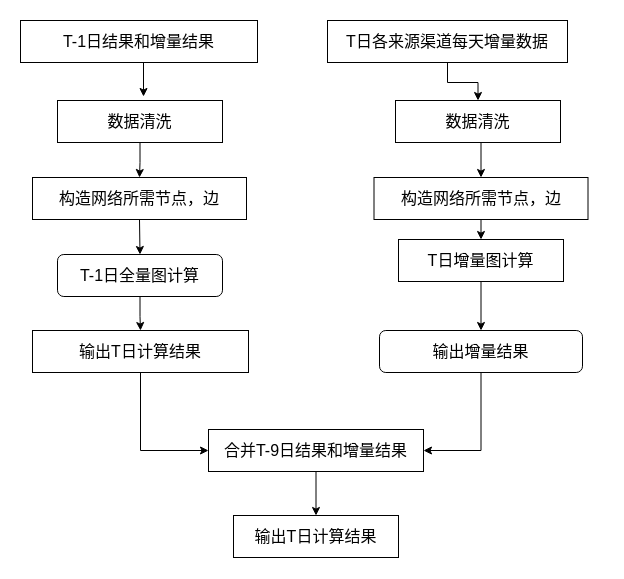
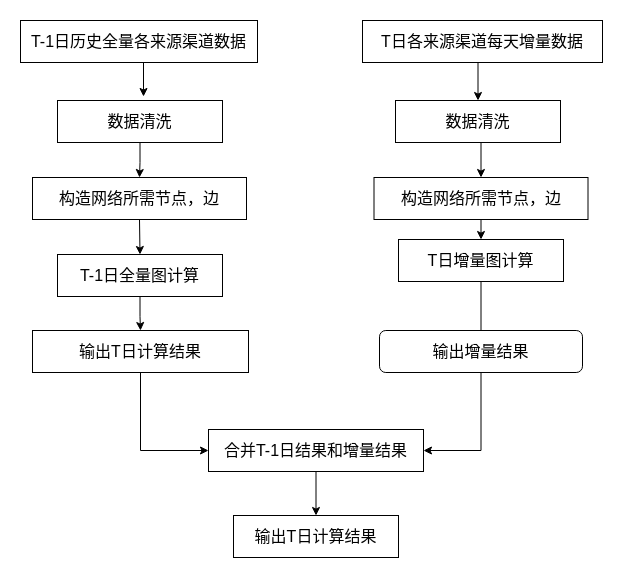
  <mxCell id="0" />
  <mxCell id="1" parent="0" />
  <mxCell id="2" style="edgeStyle=orthogonalEdgeStyle;rounded=0;orthogonalLoop=1;jettySize=auto;html=1;exitX=0.5;exitY=1;exitDx=0;exitDy=0;entryX=0.5;entryY=0;entryDx=0;entryDy=0;fontSize=16;" edge="1" parent="1" source="3" target="18"><mxGeometry relative="1" as="geometry" /></mxCell>
  <mxCell id="3" value="&lt;font style=&quot;font-size: 16px;&quot;&gt;构造网络所需节点，边&lt;/font&gt;" style="rounded=0;whiteSpace=wrap;html=1;" vertex="1" parent="1"><mxGeometry x="32" y="177" width="214" height="42" as="geometry" /></mxCell>
  <mxCell id="4" style="edgeStyle=orthogonalEdgeStyle;rounded=0;orthogonalLoop=1;jettySize=auto;html=1;exitX=0.5;exitY=1;exitDx=0;exitDy=0;entryX=0.5;entryY=0;entryDx=0;entryDy=0;fontSize=16;" edge="1" parent="1" source="5" target="10"><mxGeometry relative="1" as="geometry" /></mxCell>
- <mxCell id="5" value="&lt;font style=&quot;font-size: 16px;&quot;&gt;合并T-9日结果和增量结果&lt;/font&gt;" style="rounded=0;whiteSpace=wrap;html=1;" vertex="1" parent="1"><mxGeometry x="208" y="429" width="215" height="42" as="geometry" /></mxCell>
+ <mxCell id="5" value="&lt;font style=&quot;font-size: 16px;&quot;&gt;合并T-1日结果和增量结果&lt;/font&gt;" style="rounded=0;whiteSpace=wrap;html=1;" vertex="1" parent="1"><mxGeometry x="208" y="429" width="215" height="42" as="geometry" /></mxCell>
  <mxCell id="6" style="edgeStyle=orthogonalEdgeStyle;rounded=0;orthogonalLoop=1;jettySize=auto;html=1;exitX=0.5;exitY=1;exitDx=0;exitDy=0;entryX=0;entryY=0.5;entryDx=0;entryDy=0;fontSize=16;" edge="1" parent="1" source="7" target="5"><mxGeometry relative="1" as="geometry" /></mxCell>
  <mxCell id="7" value="&lt;font style=&quot;font-size: 16px;&quot;&gt;输出T日计算结果&lt;/font&gt;" style="rounded=0;whiteSpace=wrap;html=1;" vertex="1" parent="1"><mxGeometry x="32" y="330" width="216" height="42" as="geometry" /></mxCell>
  <mxCell id="8" style="edgeStyle=orthogonalEdgeStyle;rounded=0;orthogonalLoop=1;jettySize=auto;html=1;entryX=1;entryY=0.5;entryDx=0;entryDy=0;fontSize=16;" edge="1" parent="1" source="9" target="5"><mxGeometry relative="1" as="geometry" /></mxCell>
  <mxCell id="9" value="&lt;font style=&quot;font-size: 16px;&quot;&gt;输出增量结果&lt;/font&gt;" style="whiteSpace=wrap;html=1;rounded=1;" vertex="1" parent="1"><mxGeometry x="379" y="330" width="203" height="42" as="geometry" /></mxCell>
  <mxCell id="10" value="&lt;font style=&quot;font-size: 16px;&quot;&gt;输出T日计算结果&lt;/font&gt;" style="rounded=0;whiteSpace=wrap;html=1;" vertex="1" parent="1"><mxGeometry x="233" y="515" width="165" height="42" as="geometry" /></mxCell>
  <mxCell id="11" style="edgeStyle=orthogonalEdgeStyle;rounded=0;orthogonalLoop=1;jettySize=auto;html=1;exitX=0.5;exitY=1;exitDx=0;exitDy=0;fontSize=16;" edge="1" parent="1" source="12" target="3"><mxGeometry relative="1" as="geometry" /></mxCell>
  <mxCell id="12" value="&lt;font style=&quot;font-size: 16px;&quot;&gt;数据清洗&lt;/font&gt;" style="rounded=0;whiteSpace=wrap;html=1;" vertex="1" parent="1"><mxGeometry x="57" y="100" width="165" height="42" as="geometry" /></mxCell>
  <mxCell id="13" style="edgeStyle=orthogonalEdgeStyle;rounded=0;orthogonalLoop=1;jettySize=auto;html=1;exitX=0.5;exitY=1;exitDx=0;exitDy=0;fontSize=16;" edge="1" parent="1" source="14"><mxGeometry relative="1" as="geometry"><mxPoint x="143" y="96" as="targetPoint" /></mxGeometry></mxCell>
- <mxCell id="14" value="&lt;font style=&quot;font-size: 16px;&quot;&gt;T-1日结果和增量结果&lt;/font&gt;" style="rounded=0;whiteSpace=wrap;html=1;" vertex="1" parent="1"><mxGeometry x="20" y="20" width="237" height="42" as="geometry" /></mxCell>
+ <mxCell id="14" value="&lt;font style=&quot;font-size: 16px;&quot;&gt;T-1日历史全量各来源渠道数据&lt;/font&gt;" style="rounded=0;whiteSpace=wrap;html=1;" vertex="1" parent="1"><mxGeometry x="20" y="20" width="237" height="42" as="geometry" /></mxCell>
  <mxCell id="15" style="edgeStyle=orthogonalEdgeStyle;rounded=0;orthogonalLoop=1;jettySize=auto;html=1;exitX=0.5;exitY=1;exitDx=0;exitDy=0;entryX=0.5;entryY=0;entryDx=0;entryDy=0;fontSize=16;" edge="1" parent="1" source="16" target="20"><mxGeometry relative="1" as="geometry" /></mxCell>
- <mxCell id="16" value="&lt;font style=&quot;font-size: 16px;&quot;&gt;T日各来源渠道每天增量数据&lt;/font&gt;" style="rounded=0;whiteSpace=wrap;html=1;" vertex="1" parent="1"><mxGeometry x="327" y="20" width="240" height="42" as="geometry" /></mxCell>
+ <mxCell id="16" value="&lt;font style=&quot;font-size: 16px;&quot;&gt;T日各来源渠道每天增量数据&lt;/font&gt;" style="rounded=0;whiteSpace=wrap;html=1;" vertex="1" parent="1"><mxGeometry x="362" y="20" width="240" height="42" as="geometry" /></mxCell>
  <mxCell id="17" style="edgeStyle=orthogonalEdgeStyle;rounded=0;orthogonalLoop=1;jettySize=auto;html=1;fontSize=16;" edge="1" parent="1" source="18" target="7"><mxGeometry relative="1" as="geometry" /></mxCell>
- <mxCell id="18" value="&lt;font style=&quot;font-size: 16px;&quot;&gt;T-1日全量图计算&lt;/font&gt;" style="whiteSpace=wrap;html=1;rounded=1;" vertex="1" parent="1"><mxGeometry x="57" y="254" width="165" height="42" as="geometry" /></mxCell>
+ <mxCell id="18" value="&lt;font style=&quot;font-size: 16px;&quot;&gt;T-1日全量图计算&lt;/font&gt;" style="rounded=0;whiteSpace=wrap;html=1;" vertex="1" parent="1"><mxGeometry x="57" y="254" width="165" height="42" as="geometry" /></mxCell>
  <mxCell id="19" style="edgeStyle=orthogonalEdgeStyle;rounded=0;orthogonalLoop=1;jettySize=auto;html=1;exitX=0.5;exitY=1;exitDx=0;exitDy=0;entryX=0.5;entryY=0;entryDx=0;entryDy=0;fontSize=16;" edge="1" parent="1" source="20" target="22"><mxGeometry relative="1" as="geometry" /></mxCell>
  <mxCell id="20" value="&lt;font style=&quot;font-size: 16px;&quot;&gt;数据清洗&lt;/font&gt;" style="rounded=0;whiteSpace=wrap;html=1;" vertex="1" parent="1"><mxGeometry x="395" y="100" width="165" height="42" as="geometry" /></mxCell>
  <mxCell id="21" style="edgeStyle=orthogonalEdgeStyle;rounded=0;orthogonalLoop=1;jettySize=auto;html=1;exitX=0.5;exitY=1;exitDx=0;exitDy=0;entryX=0.5;entryY=0;entryDx=0;entryDy=0;fontSize=16;" edge="1" parent="1" source="22" target="24"><mxGeometry relative="1" as="geometry" /></mxCell>
  <mxCell id="22" value="&lt;font style=&quot;font-size: 16px;&quot;&gt;构造网络所需节点，边&lt;/font&gt;" style="rounded=0;whiteSpace=wrap;html=1;" vertex="1" parent="1"><mxGeometry x="373.5" y="177" width="214" height="42" as="geometry" /></mxCell>
- <mxCell id="23" style="edgeStyle=orthogonalEdgeStyle;rounded=0;orthogonalLoop=1;jettySize=auto;html=1;exitX=0.5;exitY=1;exitDx=0;exitDy=0;entryX=0.5;entryY=0;entryDx=0;entryDy=0;fontSize=16;" edge="1" parent="1" source="24" target="9"><mxGeometry relative="1" as="geometry" /></mxCell>
+ <mxCell id="23" style="edgeStyle=orthogonalEdgeStyle;rounded=0;orthogonalLoop=1;jettySize=auto;html=1;exitX=0.5;exitY=1;exitDx=0;exitDy=0;entryX=0.5;entryY=0;entryDx=0;entryDy=0;fontSize=16;endArrow=none;" edge="1" parent="1" source="24" target="9"><mxGeometry relative="1" as="geometry" /></mxCell>
  <mxCell id="24" value="&lt;font style=&quot;font-size: 16px;&quot;&gt;T日增量图计算&lt;/font&gt;" style="rounded=0;whiteSpace=wrap;html=1;" vertex="1" parent="1"><mxGeometry x="398" y="239" width="165" height="42" as="geometry" /></mxCell>
